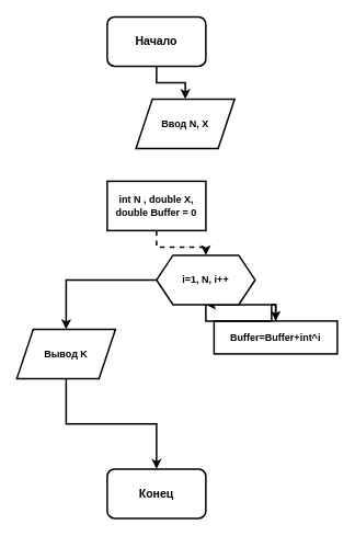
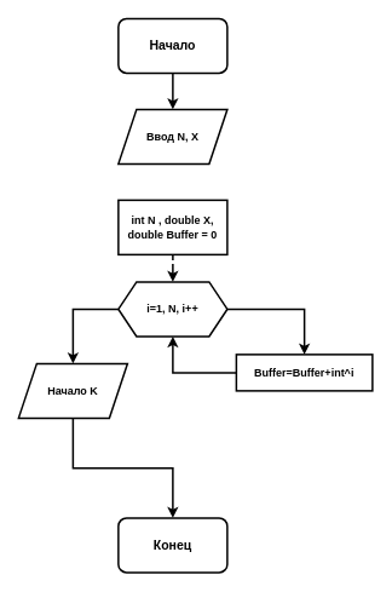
  <mxCell id="0" />
  <mxCell id="1" parent="0" />
  <mxCell id="2" style="edgeStyle=orthogonalEdgeStyle;rounded=0;orthogonalLoop=1;jettySize=auto;html=1;entryX=0.5;entryY=0;entryDx=0;entryDy=0;strokeWidth=2;fontStyle=1;fontSize=12;" parent="1" source="3" target="5" edge="1"><mxGeometry relative="1" as="geometry" /></mxCell>
  <mxCell id="3" value="&lt;font style=&quot;font-size: 14px;&quot;&gt;&lt;span style=&quot;font-size: 14px;&quot;&gt;Начало&lt;/span&gt;&lt;/font&gt;" style="rounded=1;whiteSpace=wrap;html=1;strokeWidth=2;fontStyle=1;fontSize=14;" parent="1" vertex="1"><mxGeometry x="130" y="20" width="120" height="60" as="geometry" /></mxCell>
  <mxCell id="4" value="&lt;font style=&quot;font-size: 14px;&quot;&gt;&lt;span style=&quot;font-size: 14px;&quot;&gt;Конец&lt;/span&gt;&lt;/font&gt;" style="rounded=1;whiteSpace=wrap;html=1;strokeWidth=2;fontStyle=1;fontSize=14;" parent="1" vertex="1"><mxGeometry x="130" y="570" width="120" height="60" as="geometry" /></mxCell>
- <mxCell id="5" value="Ввод N, X" style="shape=parallelogram;perimeter=parallelogramPerimeter;whiteSpace=wrap;html=1;fixedSize=1;strokeWidth=2;fontStyle=1;fontSize=12;" parent="1" vertex="1"><mxGeometry x="165" y="120" width="120" height="60" as="geometry" /></mxCell>
+ <mxCell id="5" value="Ввод N, X" style="shape=parallelogram;perimeter=parallelogramPerimeter;whiteSpace=wrap;html=1;fixedSize=1;strokeWidth=2;fontStyle=1;fontSize=12;" parent="1" vertex="1"><mxGeometry x="130" y="120" width="120" height="60" as="geometry" /></mxCell>
  <mxCell id="6" style="edgeStyle=orthogonalEdgeStyle;rounded=0;orthogonalLoop=1;jettySize=auto;html=1;entryX=0.5;entryY=0;entryDx=0;entryDy=0;strokeWidth=2;fontStyle=1;fontSize=12;dashed=1;" parent="1" source="7" target="14" edge="1"><mxGeometry relative="1" as="geometry"><mxPoint x="190" y="230" as="targetPoint" /></mxGeometry></mxCell>
  <mxCell id="7" value="int N , double X,&lt;br style=&quot;font-size: 12px&quot;&gt;double Buffer = 0" style="rounded=0;whiteSpace=wrap;html=1;strokeWidth=2;fontStyle=1;fontSize=12;" parent="1" vertex="1"><mxGeometry x="130" y="220" width="120" height="60" as="geometry" /></mxCell>
  <mxCell id="8" style="edgeStyle=orthogonalEdgeStyle;rounded=0;orthogonalLoop=1;jettySize=auto;html=1;entryX=0.5;entryY=1;entryDx=0;entryDy=0;strokeWidth=2;fontStyle=1;fontSize=12;" parent="1" source="9" target="14" edge="1"><mxGeometry relative="1" as="geometry" /></mxCell>
  <mxCell id="9" value="Buffer=Buffer+int^i" style="rounded=0;whiteSpace=wrap;html=1;strokeWidth=2;fontStyle=1;fontSize=12;" parent="1" vertex="1"><mxGeometry x="260" y="390" width="150" height="40" as="geometry" /></mxCell>
  <mxCell id="10" style="edgeStyle=orthogonalEdgeStyle;rounded=0;orthogonalLoop=1;jettySize=auto;html=1;entryX=0.5;entryY=0;entryDx=0;entryDy=0;strokeWidth=2;fontStyle=1;fontSize=12;" parent="1" source="11" target="4" edge="1"><mxGeometry relative="1" as="geometry" /></mxCell>
- <mxCell id="11" value="Вывод K" style="shape=parallelogram;perimeter=parallelogramPerimeter;whiteSpace=wrap;html=1;fixedSize=1;strokeWidth=2;fontStyle=1;fontSize=12;" parent="1" vertex="1"><mxGeometry x="20" y="400" width="120" height="60" as="geometry" /></mxCell>
+ <mxCell id="11" value="Начало K" style="shape=parallelogram;perimeter=parallelogramPerimeter;whiteSpace=wrap;html=1;fixedSize=1;strokeWidth=2;fontStyle=1;fontSize=12;" parent="1" vertex="1"><mxGeometry x="20" y="400" width="120" height="60" as="geometry" /></mxCell>
  <mxCell id="12" style="edgeStyle=orthogonalEdgeStyle;rounded=0;orthogonalLoop=1;jettySize=auto;html=1;entryX=0.5;entryY=0;entryDx=0;entryDy=0;strokeWidth=2;fontStyle=1;fontSize=12;" parent="1" source="14" target="9" edge="1"><mxGeometry relative="1" as="geometry" /></mxCell>
  <mxCell id="13" style="edgeStyle=orthogonalEdgeStyle;rounded=0;orthogonalLoop=1;jettySize=auto;html=1;entryX=0.5;entryY=0;entryDx=0;entryDy=0;strokeWidth=2;fontStyle=1;fontSize=12;" parent="1" source="14" target="11" edge="1"><mxGeometry relative="1" as="geometry"><mxPoint x="70" y="440" as="targetPoint" /><Array as="points"><mxPoint x="80" y="340" /></Array></mxGeometry></mxCell>
- <mxCell id="14" value="i=1, N, i++" style="shape=hexagon;perimeter=hexagonPerimeter2;whiteSpace=wrap;html=1;fixedSize=1;strokeWidth=2;fontStyle=1;fontSize=12;" parent="1" vertex="1"><mxGeometry x="190" y="310" width="120" height="60" as="geometry" /></mxCell>
+ <mxCell id="14" value="i=1, N, i++" style="shape=hexagon;perimeter=hexagonPerimeter2;whiteSpace=wrap;html=1;fixedSize=1;strokeWidth=2;fontStyle=1;fontSize=12;" parent="1" vertex="1"><mxGeometry x="130" y="310" width="120" height="60" as="geometry" /></mxCell>
